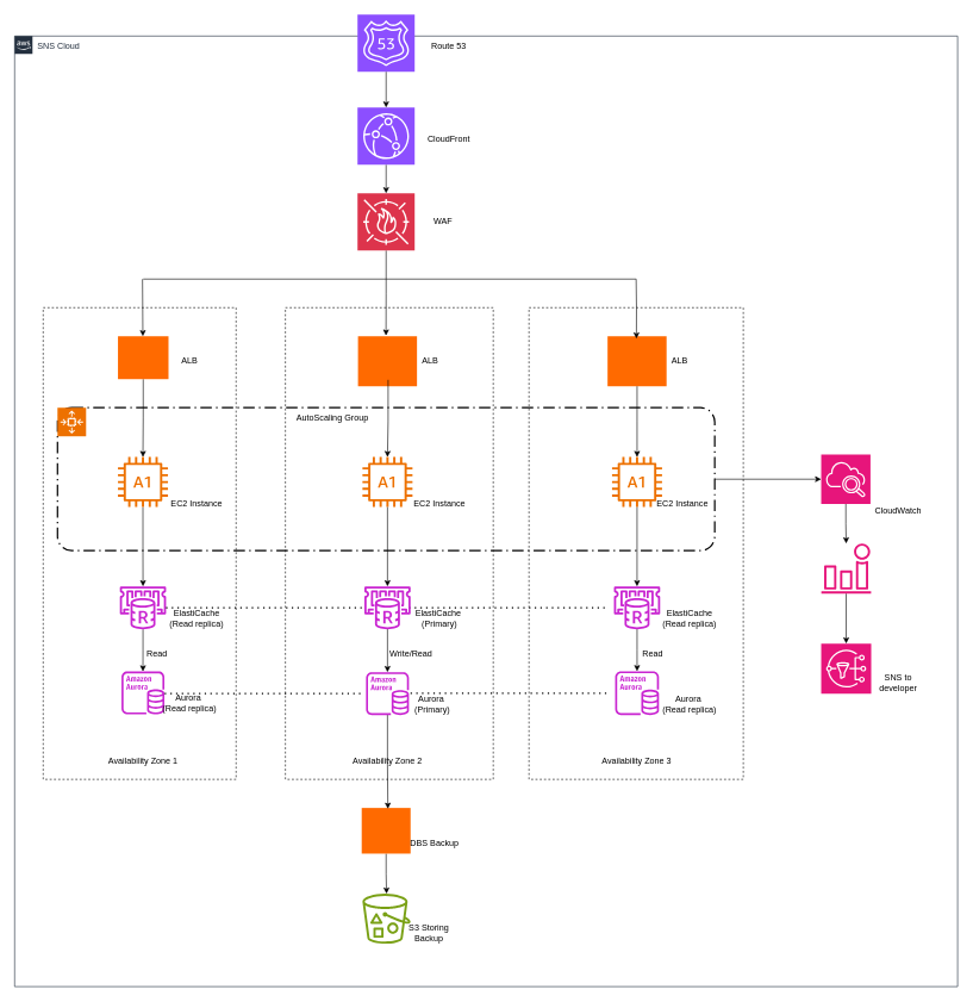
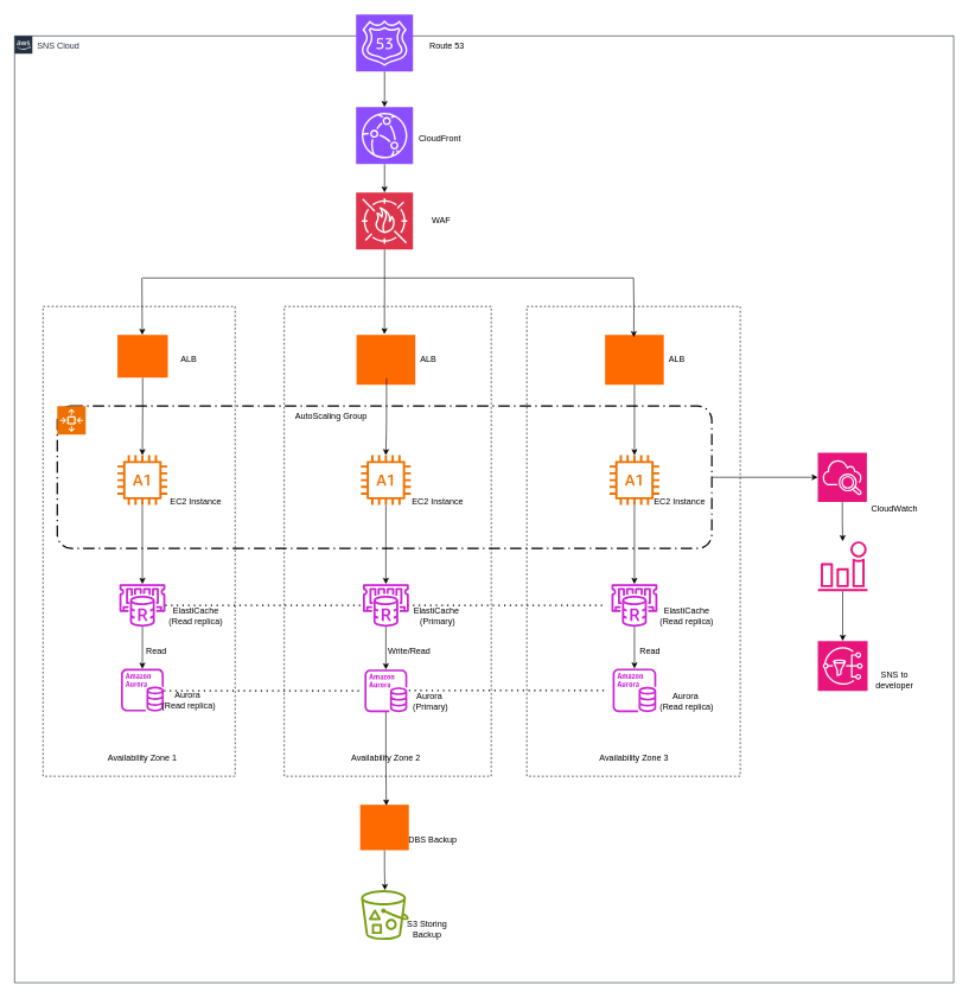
  <mxCell id="0" />
  <mxCell id="1" parent="0" />
  <mxCell id="2" value="SNS Cloud" style="points=[[0,0],[0.25,0],[0.5,0],[0.75,0],[1,0],[1,0.25],[1,0.5],[1,0.75],[1,1],[0.75,1],[0.5,1],[0.25,1],[0,1],[0,0.75],[0,0.5],[0,0.25]];outlineConnect=0;gradientColor=none;html=1;whiteSpace=wrap;fontSize=12;fontStyle=0;shape=mxgraph.aws4.group;grIcon=mxgraph.aws4.group_aws_cloud_alt;strokeColor=#232F3E;fillColor=none;verticalAlign=top;align=left;spacingLeft=30;fontColor=#232F3E;dashed=0;labelBackgroundColor=#ffffff;container=1;pointerEvents=0;collapsible=0;recursiveResize=0;" parent="1" vertex="1"><mxGeometry x="20" y="50" width="1320" height="1330" as="geometry" /></mxCell>
  <mxCell id="3" value="" style="rounded=0;whiteSpace=wrap;html=1;labelBackgroundColor=none;fillColor=none;dashed=1;container=1;pointerEvents=0;collapsible=0;recursiveResize=0;" vertex="1" parent="2"><mxGeometry x="720" y="380" width="300" height="660" as="geometry" /></mxCell>
  <mxCell id="4" value="Availability Zone 3" style="text;html=1;align=center;verticalAlign=middle;whiteSpace=wrap;rounded=0;" vertex="1" parent="3"><mxGeometry x="101.27" y="620" width="100" height="30" as="geometry" /></mxCell>
  <mxCell id="5" value="" style="points=[];aspect=fixed;html=1;align=center;shadow=0;dashed=0;fillColor=#FF6A00;strokeColor=none;shape=mxgraph.alibaba_cloud.alb_application_load_balancer_01;" vertex="1" parent="3"><mxGeometry x="110" y="40" width="82.54" height="70" as="geometry" /></mxCell>
  <mxCell id="6" value="" style="endArrow=none;dashed=1;html=1;dashPattern=1 3;strokeWidth=2;rounded=0;" edge="1" parent="3"><mxGeometry width="50" height="50" relative="1" as="geometry"><mxPoint x="-168" y="420" as="sourcePoint" /><mxPoint x="110" y="420" as="targetPoint" /></mxGeometry></mxCell>
  <mxCell id="7" value="" style="sketch=0;outlineConnect=0;fontColor=#232F3E;gradientColor=none;fillColor=#C925D1;strokeColor=none;dashed=0;verticalLabelPosition=bottom;verticalAlign=top;align=center;html=1;fontSize=12;fontStyle=0;aspect=fixed;pointerEvents=1;shape=mxgraph.aws4.aurora_instance;" vertex="1" parent="3"><mxGeometry x="120.64" y="508.73" width="61.27" height="61.27" as="geometry" /></mxCell>
  <mxCell id="8" value="ElastiCache&lt;div&gt;(Read replica)&lt;/div&gt;" style="text;html=1;align=center;verticalAlign=middle;whiteSpace=wrap;rounded=0;" vertex="1" parent="3"><mxGeometry x="160.0" y="420" width="130" height="30" as="geometry" /></mxCell>
  <mxCell id="9" value="Aurora&amp;nbsp;&lt;div&gt;&lt;div&gt;(Read replica)&lt;/div&gt;&lt;/div&gt;" style="text;html=1;align=center;verticalAlign=middle;whiteSpace=wrap;rounded=0;" vertex="1" parent="3"><mxGeometry x="160" y="540" width="130" height="30" as="geometry" /></mxCell>
  <mxCell id="10" value="ALB" style="text;html=1;align=center;verticalAlign=middle;whiteSpace=wrap;rounded=0;" vertex="1" parent="3"><mxGeometry x="181.27" y="60" width="60" height="30" as="geometry" /></mxCell>
  <mxCell id="11" value="Read" style="text;html=1;align=center;verticalAlign=middle;whiteSpace=wrap;rounded=0;" vertex="1" parent="3"><mxGeometry x="153.81" y="470" width="38.73" height="30" as="geometry" /></mxCell>
  <mxCell id="12" value="" style="edgeStyle=orthogonalEdgeStyle;rounded=0;orthogonalLoop=1;jettySize=auto;html=1;" edge="1" parent="2" source="13" target="15"><mxGeometry relative="1" as="geometry" /></mxCell>
  <mxCell id="13" value="" style="sketch=0;points=[[0,0,0],[0.25,0,0],[0.5,0,0],[0.75,0,0],[1,0,0],[0,1,0],[0.25,1,0],[0.5,1,0],[0.75,1,0],[1,1,0],[0,0.25,0],[0,0.5,0],[0,0.75,0],[1,0.25,0],[1,0.5,0],[1,0.75,0]];outlineConnect=0;fontColor=#232F3E;fillColor=#8C4FFF;strokeColor=#ffffff;dashed=0;verticalLabelPosition=bottom;verticalAlign=top;align=center;html=1;fontSize=12;fontStyle=0;aspect=fixed;shape=mxgraph.aws4.resourceIcon;resIcon=mxgraph.aws4.cloudfront;" vertex="1" parent="2"><mxGeometry x="480" y="100" width="80" height="80" as="geometry" /></mxCell>
  <mxCell id="14" style="edgeStyle=orthogonalEdgeStyle;rounded=0;orthogonalLoop=1;jettySize=auto;html=1;entryX=0.475;entryY=-0.013;entryDx=0;entryDy=0;entryPerimeter=0;" edge="1" parent="2" source="15" target="21"><mxGeometry relative="1" as="geometry"><mxPoint x="520" y="400" as="targetPoint" /><Array as="points" /></mxGeometry></mxCell>
  <mxCell id="15" value="" style="sketch=0;points=[[0,0,0],[0.25,0,0],[0.5,0,0],[0.75,0,0],[1,0,0],[0,1,0],[0.25,1,0],[0.5,1,0],[0.75,1,0],[1,1,0],[0,0.25,0],[0,0.5,0],[0,0.75,0],[1,0.25,0],[1,0.5,0],[1,0.75,0]];outlineConnect=0;fontColor=#232F3E;fillColor=#DD344C;strokeColor=#ffffff;dashed=0;verticalLabelPosition=bottom;verticalAlign=top;align=center;html=1;fontSize=12;fontStyle=0;aspect=fixed;shape=mxgraph.aws4.resourceIcon;resIcon=mxgraph.aws4.waf;" vertex="1" parent="2"><mxGeometry x="480" y="220" width="80" height="80" as="geometry" /></mxCell>
  <mxCell id="16" value="Route 53" style="text;html=1;align=center;verticalAlign=middle;whiteSpace=wrap;rounded=0;" vertex="1" parent="2"><mxGeometry x="558" width="100" height="30" as="geometry" /></mxCell>
  <mxCell id="17" value="" style="sketch=0;points=[[0,0,0],[0.25,0,0],[0.5,0,0],[0.75,0,0],[1,0,0],[0,1,0],[0.25,1,0],[0.5,1,0],[0.75,1,0],[1,1,0],[0,0.25,0],[0,0.5,0],[0,0.75,0],[1,0.25,0],[1,0.5,0],[1,0.75,0]];outlineConnect=0;fontColor=#232F3E;fillColor=#8C4FFF;strokeColor=#ffffff;dashed=0;verticalLabelPosition=bottom;verticalAlign=top;align=center;html=1;fontSize=12;fontStyle=0;aspect=fixed;shape=mxgraph.aws4.resourceIcon;resIcon=mxgraph.aws4.route_53;" vertex="1" parent="2"><mxGeometry x="480" y="-30" width="80" height="80" as="geometry" /></mxCell>
  <mxCell id="18" value="" style="edgeStyle=orthogonalEdgeStyle;rounded=0;orthogonalLoop=1;jettySize=auto;html=1;" edge="1" parent="2" source="17" target="13"><mxGeometry relative="1" as="geometry" /></mxCell>
  <mxCell id="19" value="" style="rounded=0;whiteSpace=wrap;html=1;labelBackgroundColor=none;fillColor=none;dashed=1;container=1;pointerEvents=0;collapsible=0;recursiveResize=0;" vertex="1" parent="2"><mxGeometry x="379" y="380" width="291" height="660" as="geometry" /></mxCell>
  <mxCell id="20" value="Availability Zone 2" style="text;html=1;align=center;verticalAlign=middle;whiteSpace=wrap;rounded=0;" vertex="1" parent="19"><mxGeometry x="92.92" y="620" width="100" height="30" as="geometry" /></mxCell>
  <mxCell id="21" value="" style="points=[];aspect=fixed;html=1;align=center;shadow=0;dashed=0;fillColor=#FF6A00;strokeColor=none;shape=mxgraph.alibaba_cloud.alb_application_load_balancer_01;" vertex="1" parent="19"><mxGeometry x="101.65" y="40" width="82.54" height="70" as="geometry" /></mxCell>
  <mxCell id="22" value="" style="sketch=0;outlineConnect=0;fontColor=#232F3E;gradientColor=none;fillColor=#C925D1;strokeColor=none;dashed=0;verticalLabelPosition=bottom;verticalAlign=top;align=center;html=1;fontSize=12;fontStyle=0;aspect=fixed;pointerEvents=1;shape=mxgraph.aws4.aurora_instance;" vertex="1" parent="19"><mxGeometry x="112.92" y="510" width="60" height="60" as="geometry" /></mxCell>
  <mxCell id="23" value="" style="endArrow=none;dashed=1;html=1;dashPattern=1 3;strokeWidth=2;rounded=0;" edge="1" parent="19"><mxGeometry width="50" height="50" relative="1" as="geometry"><mxPoint x="175.2" y="539.58" as="sourcePoint" /><mxPoint x="453.2" y="539.58" as="targetPoint" /></mxGeometry></mxCell>
  <mxCell id="24" value="ALB" style="text;html=1;align=center;verticalAlign=middle;whiteSpace=wrap;rounded=0;" vertex="1" parent="19"><mxGeometry x="172.92" y="60" width="60" height="30" as="geometry" /></mxCell>
  <mxCell id="25" value="ElastiCache&amp;nbsp;&lt;div&gt;(Primary)&lt;/div&gt;" style="text;html=1;align=center;verticalAlign=middle;whiteSpace=wrap;rounded=0;" vertex="1" parent="19"><mxGeometry x="151" y="420" width="130" height="30" as="geometry" /></mxCell>
  <mxCell id="26" value="Aurora&amp;nbsp;&lt;div&gt;&lt;div&gt;(Primary)&lt;/div&gt;&lt;/div&gt;" style="text;html=1;align=center;verticalAlign=middle;whiteSpace=wrap;rounded=0;" vertex="1" parent="19"><mxGeometry x="141" y="540" width="130" height="30" as="geometry" /></mxCell>
  <mxCell id="27" value="Write/Read" style="text;html=1;align=center;verticalAlign=middle;whiteSpace=wrap;rounded=0;" vertex="1" parent="19"><mxGeometry x="131" y="470" width="90" height="30" as="geometry" /></mxCell>
  <mxCell id="28" value="EC2 Instance" style="text;html=1;align=center;verticalAlign=middle;whiteSpace=wrap;rounded=0;" vertex="1" parent="19"><mxGeometry x="171.0" y="260" width="90" height="30" as="geometry" /></mxCell>
  <mxCell id="29" value="" style="rounded=0;whiteSpace=wrap;html=1;labelBackgroundColor=none;fillColor=none;dashed=1;container=1;pointerEvents=0;collapsible=0;recursiveResize=0;" vertex="1" parent="2"><mxGeometry x="40" y="380" width="270" height="660" as="geometry" /></mxCell>
  <mxCell id="30" value="Availability Zone 1" style="text;html=1;align=center;verticalAlign=middle;whiteSpace=wrap;rounded=0;" vertex="1" parent="29"><mxGeometry x="89.63" y="620" width="100" height="30" as="geometry" /></mxCell>
  <mxCell id="31" style="edgeStyle=orthogonalEdgeStyle;rounded=0;orthogonalLoop=1;jettySize=auto;html=1;" edge="1" parent="29" source="32" target="36"><mxGeometry relative="1" as="geometry" /></mxCell>
  <mxCell id="32" value="" style="points=[];aspect=fixed;html=1;align=center;shadow=0;dashed=0;fillColor=#FF6A00;strokeColor=none;shape=mxgraph.alibaba_cloud.alb_application_load_balancer_01;" vertex="1" parent="29"><mxGeometry x="104.63" y="40" width="70.75" height="60" as="geometry" /></mxCell>
  <mxCell id="33" value="" style="rounded=1;arcSize=10;dashed=1;fillColor=none;gradientColor=none;dashPattern=8 3 1 3;strokeWidth=2;" vertex="1" parent="29"><mxGeometry x="20" y="140" width="920" height="200" as="geometry" /></mxCell>
  <mxCell id="34" value="" style="sketch=0;points=[[0,0,0],[0.25,0,0],[0.5,0,0],[0.75,0,0],[1,0,0],[0,1,0],[0.25,1,0],[0.5,1,0],[0.75,1,0],[1,1,0],[0,0.25,0],[0,0.5,0],[0,0.75,0],[1,0.25,0],[1,0.5,0],[1,0.75,0]];outlineConnect=0;fontColor=#232F3E;fillColor=#ED7100;strokeColor=#ffffff;dashed=0;verticalLabelPosition=bottom;verticalAlign=top;align=center;html=1;fontSize=12;fontStyle=0;aspect=fixed;shape=mxgraph.aws4.resourceIcon;resIcon=mxgraph.aws4.auto_scaling2;" vertex="1" parent="29"><mxGeometry x="20" y="140" width="40" height="40" as="geometry" /></mxCell>
  <mxCell id="35" style="edgeStyle=orthogonalEdgeStyle;rounded=0;orthogonalLoop=1;jettySize=auto;html=1;" edge="1" parent="29" source="36" target="38"><mxGeometry relative="1" as="geometry" /></mxCell>
  <mxCell id="36" value="" style="sketch=0;outlineConnect=0;fontColor=#232F3E;gradientColor=none;fillColor=#ED7100;strokeColor=none;dashed=0;verticalLabelPosition=bottom;verticalAlign=top;align=center;html=1;fontSize=12;fontStyle=0;aspect=fixed;pointerEvents=1;shape=mxgraph.aws4.a1_instance;" vertex="1" parent="29"><mxGeometry x="104.63" y="209" width="70" height="70" as="geometry" /></mxCell>
  <mxCell id="37" style="edgeStyle=orthogonalEdgeStyle;rounded=0;orthogonalLoop=1;jettySize=auto;html=1;" edge="1" parent="29" source="38" target="39"><mxGeometry relative="1" as="geometry" /></mxCell>
  <mxCell id="38" value="" style="sketch=0;outlineConnect=0;fontColor=#232F3E;gradientColor=none;fillColor=#C925D1;strokeColor=none;dashed=0;verticalLabelPosition=bottom;verticalAlign=top;align=center;html=1;fontSize=12;fontStyle=0;aspect=fixed;pointerEvents=1;shape=mxgraph.aws4.elasticache_for_redis;" vertex="1" parent="29"><mxGeometry x="105.72" y="390" width="67.83" height="60" as="geometry" /></mxCell>
  <mxCell id="39" value="" style="sketch=0;outlineConnect=0;fontColor=#232F3E;gradientColor=none;fillColor=#C925D1;strokeColor=none;dashed=0;verticalLabelPosition=bottom;verticalAlign=top;align=center;html=1;fontSize=12;fontStyle=0;aspect=fixed;pointerEvents=1;shape=mxgraph.aws4.aurora_instance;" vertex="1" parent="29"><mxGeometry x="109.63" y="509" width="60" height="60" as="geometry" /></mxCell>
  <mxCell id="40" value="" style="endArrow=none;dashed=1;html=1;dashPattern=1 3;strokeWidth=2;rounded=0;" edge="1" parent="29"><mxGeometry width="50" height="50" relative="1" as="geometry"><mxPoint x="170" y="540" as="sourcePoint" /><mxPoint x="448" y="540" as="targetPoint" /></mxGeometry></mxCell>
  <mxCell id="41" value="" style="sketch=0;outlineConnect=0;fontColor=#232F3E;gradientColor=none;fillColor=#ED7100;strokeColor=none;dashed=0;verticalLabelPosition=bottom;verticalAlign=top;align=center;html=1;fontSize=12;fontStyle=0;aspect=fixed;pointerEvents=1;shape=mxgraph.aws4.a1_instance;" vertex="1" parent="29"><mxGeometry x="446.92" y="209" width="70" height="70" as="geometry" /></mxCell>
  <mxCell id="42" value="" style="sketch=0;outlineConnect=0;fontColor=#232F3E;gradientColor=none;fillColor=#C925D1;strokeColor=none;dashed=0;verticalLabelPosition=bottom;verticalAlign=top;align=center;html=1;fontSize=12;fontStyle=0;aspect=fixed;pointerEvents=1;shape=mxgraph.aws4.elasticache_for_redis;" vertex="1" parent="29"><mxGeometry x="448.01" y="390" width="67.83" height="60" as="geometry" /></mxCell>
  <mxCell id="43" value="" style="endArrow=none;dashed=1;html=1;dashPattern=1 3;strokeWidth=2;rounded=0;" edge="1" parent="29" source="38" target="42"><mxGeometry width="50" height="50" relative="1" as="geometry"><mxPoint x="401.92" y="460" as="sourcePoint" /><mxPoint x="451.92" y="410" as="targetPoint" /></mxGeometry></mxCell>
  <mxCell id="44" style="edgeStyle=orthogonalEdgeStyle;rounded=0;orthogonalLoop=1;jettySize=auto;html=1;" edge="1" parent="29" source="41" target="42"><mxGeometry relative="1" as="geometry" /></mxCell>
  <mxCell id="45" value="" style="sketch=0;outlineConnect=0;fontColor=#232F3E;gradientColor=none;fillColor=#C925D1;strokeColor=none;dashed=0;verticalLabelPosition=bottom;verticalAlign=top;align=center;html=1;fontSize=12;fontStyle=0;aspect=fixed;pointerEvents=1;shape=mxgraph.aws4.elasticache_for_redis;" vertex="1" parent="29"><mxGeometry x="797.34" y="390" width="67.83" height="60" as="geometry" /></mxCell>
  <mxCell id="46" value="" style="sketch=0;outlineConnect=0;fontColor=#232F3E;gradientColor=none;fillColor=#ED7100;strokeColor=none;dashed=0;verticalLabelPosition=bottom;verticalAlign=top;align=center;html=1;fontSize=12;fontStyle=0;aspect=fixed;pointerEvents=1;shape=mxgraph.aws4.a1_instance;" vertex="1" parent="29"><mxGeometry x="796.26" y="209" width="70" height="70" as="geometry" /></mxCell>
  <mxCell id="47" style="edgeStyle=orthogonalEdgeStyle;rounded=0;orthogonalLoop=1;jettySize=auto;html=1;" edge="1" parent="29" source="46" target="45"><mxGeometry relative="1" as="geometry" /></mxCell>
  <mxCell id="48" style="edgeStyle=orthogonalEdgeStyle;rounded=0;orthogonalLoop=1;jettySize=auto;html=1;" edge="1" parent="29"><mxGeometry relative="1" as="geometry"><mxPoint x="139" y="-40" as="sourcePoint" /><mxPoint x="139.46" y="40" as="targetPoint" /><Array as="points"><mxPoint x="140" y="40" /><mxPoint x="140" y="40" /></Array></mxGeometry></mxCell>
  <mxCell id="49" value="ElastiCache&lt;div&gt;(Read replica)&lt;/div&gt;" style="text;html=1;align=center;verticalAlign=middle;whiteSpace=wrap;rounded=0;" vertex="1" parent="29"><mxGeometry x="150" y="420" width="130" height="30" as="geometry" /></mxCell>
  <mxCell id="50" value="Aurora&amp;nbsp;&lt;div&gt;&lt;div&gt;(Read replica)&lt;/div&gt;&lt;/div&gt;" style="text;html=1;align=center;verticalAlign=middle;whiteSpace=wrap;rounded=0;" vertex="1" parent="29"><mxGeometry x="140" y="539" width="130" height="30" as="geometry" /></mxCell>
  <mxCell id="51" value="EC2 Instance" style="text;html=1;align=center;verticalAlign=middle;whiteSpace=wrap;rounded=0;" vertex="1" parent="29"><mxGeometry x="170" y="260" width="90" height="30" as="geometry" /></mxCell>
  <mxCell id="52" value="ALB" style="text;html=1;align=center;verticalAlign=middle;whiteSpace=wrap;rounded=0;" vertex="1" parent="29"><mxGeometry x="175.38" y="60" width="60" height="30" as="geometry" /></mxCell>
  <mxCell id="53" value="Read" style="text;html=1;align=center;verticalAlign=middle;whiteSpace=wrap;rounded=0;" vertex="1" parent="29"><mxGeometry x="140" y="470" width="38.73" height="30" as="geometry" /></mxCell>
  <mxCell id="54" value="" style="endArrow=none;html=1;rounded=0;" edge="1" parent="2"><mxGeometry width="50" height="50" relative="1" as="geometry"><mxPoint x="180" y="340" as="sourcePoint" /><mxPoint x="520" y="340" as="targetPoint" /></mxGeometry></mxCell>
  <mxCell id="55" value="" style="endArrow=none;html=1;rounded=0;" edge="1" parent="2"><mxGeometry width="50" height="50" relative="1" as="geometry"><mxPoint x="520" y="340" as="sourcePoint" /><mxPoint x="870" y="340" as="targetPoint" /></mxGeometry></mxCell>
  <mxCell id="56" style="edgeStyle=orthogonalEdgeStyle;rounded=0;orthogonalLoop=1;jettySize=auto;html=1;" edge="1" parent="2" source="57" target="58"><mxGeometry relative="1" as="geometry" /></mxCell>
  <mxCell id="57" value="" style="points=[];aspect=fixed;html=1;align=center;shadow=0;dashed=0;fillColor=#FF6A00;strokeColor=none;shape=mxgraph.alibaba_cloud.dbs_database_backup;" vertex="1" parent="2"><mxGeometry x="485.8" y="1080" width="68.4" height="63.9" as="geometry" /></mxCell>
  <mxCell id="58" value="" style="sketch=0;outlineConnect=0;fontColor=#232F3E;gradientColor=none;fillColor=#7AA116;strokeColor=none;dashed=0;verticalLabelPosition=bottom;verticalAlign=top;align=center;html=1;fontSize=12;fontStyle=0;aspect=fixed;pointerEvents=1;shape=mxgraph.aws4.bucket_with_objects;" vertex="1" parent="2"><mxGeometry x="486.89" y="1200" width="67.31" height="70" as="geometry" /></mxCell>
  <mxCell id="59" style="edgeStyle=orthogonalEdgeStyle;rounded=0;orthogonalLoop=1;jettySize=auto;html=1;entryX=0.536;entryY=0.019;entryDx=0;entryDy=0;entryPerimeter=0;" edge="1" parent="2" source="22" target="57"><mxGeometry relative="1" as="geometry" /></mxCell>
  <mxCell id="60" style="edgeStyle=orthogonalEdgeStyle;rounded=0;orthogonalLoop=1;jettySize=auto;html=1;" edge="1" parent="2" source="61" target="64"><mxGeometry relative="1" as="geometry" /></mxCell>
  <mxCell id="61" value="" style="sketch=0;points=[[0,0,0],[0.25,0,0],[0.5,0,0],[0.75,0,0],[1,0,0],[0,1,0],[0.25,1,0],[0.5,1,0],[0.75,1,0],[1,1,0],[0,0.25,0],[0,0.5,0],[0,0.75,0],[1,0.25,0],[1,0.5,0],[1,0.75,0]];points=[[0,0,0],[0.25,0,0],[0.5,0,0],[0.75,0,0],[1,0,0],[0,1,0],[0.25,1,0],[0.5,1,0],[0.75,1,0],[1,1,0],[0,0.25,0],[0,0.5,0],[0,0.75,0],[1,0.25,0],[1,0.5,0],[1,0.75,0]];outlineConnect=0;fontColor=#232F3E;fillColor=#E7157B;strokeColor=#ffffff;dashed=0;verticalLabelPosition=bottom;verticalAlign=top;align=center;html=1;fontSize=12;fontStyle=0;aspect=fixed;shape=mxgraph.aws4.resourceIcon;resIcon=mxgraph.aws4.cloudwatch_2;" vertex="1" parent="2"><mxGeometry x="1129" y="585.5" width="69" height="69" as="geometry" /></mxCell>
  <mxCell id="62" style="edgeStyle=orthogonalEdgeStyle;rounded=0;orthogonalLoop=1;jettySize=auto;html=1;entryX=0;entryY=0.5;entryDx=0;entryDy=0;entryPerimeter=0;" edge="1" parent="2" source="33" target="61"><mxGeometry relative="1" as="geometry" /></mxCell>
  <mxCell id="63" style="edgeStyle=orthogonalEdgeStyle;rounded=0;orthogonalLoop=1;jettySize=auto;html=1;" edge="1" parent="2" source="64" target="65"><mxGeometry relative="1" as="geometry" /></mxCell>
  <mxCell id="64" value="" style="sketch=0;outlineConnect=0;fontColor=#232F3E;gradientColor=none;fillColor=#E7157B;strokeColor=none;dashed=0;verticalLabelPosition=bottom;verticalAlign=top;align=center;html=1;fontSize=12;fontStyle=0;aspect=fixed;pointerEvents=1;shape=mxgraph.aws4.alarm;" vertex="1" parent="2"><mxGeometry x="1129" y="710" width="70" height="70" as="geometry" /></mxCell>
  <mxCell id="65" value="" style="sketch=0;points=[[0,0,0],[0.25,0,0],[0.5,0,0],[0.75,0,0],[1,0,0],[0,1,0],[0.25,1,0],[0.5,1,0],[0.75,1,0],[1,1,0],[0,0.25,0],[0,0.5,0],[0,0.75,0],[1,0.25,0],[1,0.5,0],[1,0.75,0]];outlineConnect=0;fontColor=#232F3E;fillColor=#E7157B;strokeColor=#ffffff;dashed=0;verticalLabelPosition=bottom;verticalAlign=top;align=center;html=1;fontSize=12;fontStyle=0;aspect=fixed;shape=mxgraph.aws4.resourceIcon;resIcon=mxgraph.aws4.sns;" vertex="1" parent="2"><mxGeometry x="1129" y="850" width="70" height="70" as="geometry" /></mxCell>
  <mxCell id="66" style="edgeStyle=orthogonalEdgeStyle;rounded=0;orthogonalLoop=1;jettySize=auto;html=1;exitX=0.511;exitY=0.871;exitDx=0;exitDy=0;exitPerimeter=0;" edge="1" parent="2" source="21" target="41"><mxGeometry relative="1" as="geometry" /></mxCell>
  <mxCell id="67" style="edgeStyle=orthogonalEdgeStyle;rounded=0;orthogonalLoop=1;jettySize=auto;html=1;" edge="1" parent="2" source="42" target="22"><mxGeometry relative="1" as="geometry" /></mxCell>
  <mxCell id="68" style="edgeStyle=orthogonalEdgeStyle;rounded=0;orthogonalLoop=1;jettySize=auto;html=1;" edge="1" parent="2" source="5" target="46"><mxGeometry relative="1" as="geometry" /></mxCell>
  <mxCell id="69" style="edgeStyle=orthogonalEdgeStyle;rounded=0;orthogonalLoop=1;jettySize=auto;html=1;entryX=0.489;entryY=0.047;entryDx=0;entryDy=0;entryPerimeter=0;" edge="1" parent="2" target="5"><mxGeometry relative="1" as="geometry"><mxPoint x="870" y="340" as="sourcePoint" /><mxPoint x="870" y="380" as="targetPoint" /><Array as="points" /></mxGeometry></mxCell>
- <mxCell id="70" value="CloudFront" style="text;html=1;align=center;verticalAlign=middle;whiteSpace=wrap;rounded=0;" vertex="1" parent="2"><mxGeometry x="578" y="130" width="60" height="30" as="geometry" /></mxCell>
+ <mxCell id="70" value="CloudFront" style="text;html=1;align=center;verticalAlign=middle;whiteSpace=wrap;rounded=0;" vertex="1" parent="2"><mxGeometry x="568" y="130" width="60" height="30" as="geometry" /></mxCell>
  <mxCell id="71" value="WAF" style="text;html=1;align=center;verticalAlign=middle;whiteSpace=wrap;rounded=0;" vertex="1" parent="2"><mxGeometry x="570" y="245" width="60" height="30" as="geometry" /></mxCell>
  <mxCell id="72" value="DBS Backup" style="text;html=1;align=center;verticalAlign=middle;whiteSpace=wrap;rounded=0;" vertex="1" parent="2"><mxGeometry x="538" y="1113.9" width="100" height="30" as="geometry" /></mxCell>
  <mxCell id="73" value="S3 Storing Backup" style="text;html=1;align=center;verticalAlign=middle;whiteSpace=wrap;rounded=0;" vertex="1" parent="2"><mxGeometry x="530" y="1240" width="100" height="30" as="geometry" /></mxCell>
  <mxCell id="74" value="CloudWatch" style="text;html=1;align=center;verticalAlign=middle;whiteSpace=wrap;rounded=0;" vertex="1" parent="2"><mxGeometry x="1207" y="650" width="60" height="30" as="geometry" /></mxCell>
  <mxCell id="75" value="SNS to developer" style="text;html=1;align=center;verticalAlign=middle;whiteSpace=wrap;rounded=0;" vertex="1" parent="2"><mxGeometry x="1207" y="890" width="60" height="30" as="geometry" /></mxCell>
  <mxCell id="76" style="edgeStyle=orthogonalEdgeStyle;rounded=0;orthogonalLoop=1;jettySize=auto;html=1;" edge="1" parent="2" source="45" target="7"><mxGeometry relative="1" as="geometry" /></mxCell>
  <mxCell id="77" value="AutoScaling Group" style="text;html=1;align=center;verticalAlign=middle;whiteSpace=wrap;rounded=0;" vertex="1" parent="1"><mxGeometry x="400" width="130" height="30" as="geometry" y="570" /></mxCell>
  <mxCell id="78" value="EC2 Instance" style="text;html=1;align=center;verticalAlign=middle;whiteSpace=wrap;rounded=0;" vertex="1" parent="1"><mxGeometry x="910" y="690" width="90" height="30" as="geometry" /></mxCell>
